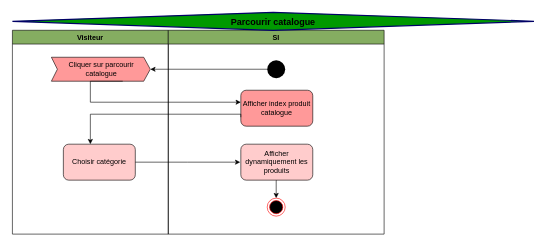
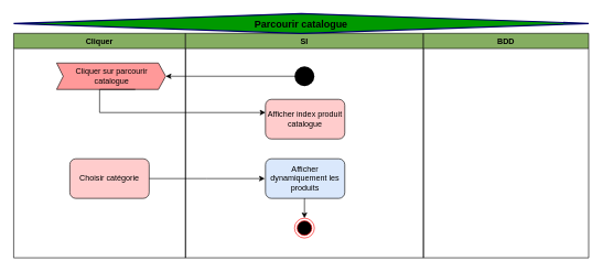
  <mxCell id="0" />
  <mxCell id="1" parent="0" />
- <mxCell id="2" value="Visiteur" style="swimlane;fillColor=#85AD61;" parent="1" vertex="1"><mxGeometry x="20" y="50" width="260" height="340" as="geometry" /></mxCell>
+ <mxCell id="2" value="Cliquer" style="swimlane;fillColor=#85AD61;" parent="1" vertex="1"><mxGeometry x="20" y="50" width="260" height="340" as="geometry" /></mxCell>
  <mxCell id="3" value="Cliquer sur parcourir &lt;br&gt;catalogue" style="html=1;shadow=0;dashed=0;align=center;verticalAlign=middle;shape=mxgraph.arrows2.arrow;dy=0;dx=11;notch=10;fillColor=#FF9999;" parent="2" vertex="1"><mxGeometry x="65" y="45" width="165" height="40" as="geometry" /></mxCell>
  <mxCell id="4" value="Choisir catégorie" style="rounded=1;whiteSpace=wrap;html=1;fillColor=#FFCCCC;" parent="2" vertex="1"><mxGeometry x="85" y="190" width="120" height="60" as="geometry" /></mxCell>
  <mxCell id="5" value="SI" style="swimlane;strokeColor=#000000;fillColor=#85AD61;" parent="1" vertex="1"><mxGeometry x="280" y="50" width="360" height="340" as="geometry" /></mxCell>
  <mxCell id="6" value="" style="ellipse;fillColor=#000000;strokeColor=none;" parent="5" vertex="1"><mxGeometry x="165" y="50" width="30" height="30" as="geometry" /></mxCell>
- <mxCell id="7" value="Afficher index produit catalogue" style="rounded=1;whiteSpace=wrap;html=1;fillColor=#ff9999;" parent="5" vertex="1"><mxGeometry x="121" y="100" width="120" height="60" as="geometry" /></mxCell>
+ <mxCell id="7" value="Afficher index produit catalogue" style="rounded=1;whiteSpace=wrap;html=1;fillColor=#FFCCCC;" parent="5" vertex="1"><mxGeometry x="121" y="100" width="120" height="60" as="geometry" /></mxCell>
  <mxCell id="8" style="edgeStyle=orthogonalEdgeStyle;rounded=0;orthogonalLoop=1;jettySize=auto;html=1;exitX=0.5;exitY=1;exitDx=0;exitDy=0;entryX=0.5;entryY=0;entryDx=0;entryDy=0;" parent="5" source="9" target="10" edge="1"><mxGeometry relative="1" as="geometry" /></mxCell>
- <mxCell id="9" value="Afficher dynamiquement les produits" style="rounded=1;whiteSpace=wrap;html=1;fillColor=#FFCCCC;" parent="5" vertex="1"><mxGeometry x="121" y="190" width="120" height="60" as="geometry" /></mxCell>
+ <mxCell id="9" value="Afficher dynamiquement les produits" style="rounded=1;whiteSpace=wrap;html=1;fillColor=#dae8fc;" parent="5" vertex="1"><mxGeometry x="121" y="190" width="120" height="60" as="geometry" /></mxCell>
  <mxCell id="10" value="" style="ellipse;html=1;shape=endState;fillColor=#000000;strokeColor=#ff0000;" parent="5" vertex="1"><mxGeometry x="165" y="280" width="30" height="30" as="geometry" /></mxCell>
+ <mxCell id="11" value="BDD" style="swimlane;fillColor=#85AD61;" parent="1" vertex="1"><mxGeometry x="640" y="50" width="250" height="340" as="geometry" /></mxCell>
  <mxCell id="12" style="edgeStyle=orthogonalEdgeStyle;rounded=0;orthogonalLoop=1;jettySize=auto;html=1;exitX=0;exitY=0.5;exitDx=0;exitDy=0;entryX=1;entryY=0.5;entryDx=0;entryDy=0;entryPerimeter=0;" parent="1" source="6" target="3" edge="1"><mxGeometry relative="1" as="geometry" /></mxCell>
  <mxCell id="13" style="edgeStyle=orthogonalEdgeStyle;rounded=0;orthogonalLoop=1;jettySize=auto;html=1;exitX=0;exitY=0;exitDx=119;exitDy=40;exitPerimeter=0;" parent="1" source="3" edge="1"><mxGeometry relative="1" as="geometry"><mxPoint x="401" y="170" as="targetPoint" /><Array as="points"><mxPoint x="150" y="135" /><mxPoint x="150" y="170" /></Array></mxGeometry></mxCell>
- <mxCell id="14" style="edgeStyle=orthogonalEdgeStyle;rounded=0;orthogonalLoop=1;jettySize=auto;html=1;exitX=0;exitY=0.75;exitDx=0;exitDy=0;" parent="1" source="7" target="4" edge="1"><mxGeometry relative="1" as="geometry"><Array as="points"><mxPoint x="401" y="190" /><mxPoint x="150" y="190" /></Array></mxGeometry></mxCell>
  <mxCell id="15" style="edgeStyle=orthogonalEdgeStyle;rounded=0;orthogonalLoop=1;jettySize=auto;html=1;exitX=1;exitY=0.5;exitDx=0;exitDy=0;" parent="1" source="4" edge="1"><mxGeometry relative="1" as="geometry"><mxPoint x="400" y="270" as="targetPoint" /></mxGeometry></mxCell>
  <mxCell id="16" value="&lt;font style=&quot;font-size: 15px&quot;&gt;&lt;b&gt;Parcourir catalogue&lt;/b&gt;&lt;/font&gt;" style="rhombus;whiteSpace=wrap;html=1;fillColor=#009900;strokeWidth=2;strokeColor=#000066;" parent="1" vertex="1"><mxGeometry x="20" y="20" width="870" height="30" as="geometry" /></mxCell>
